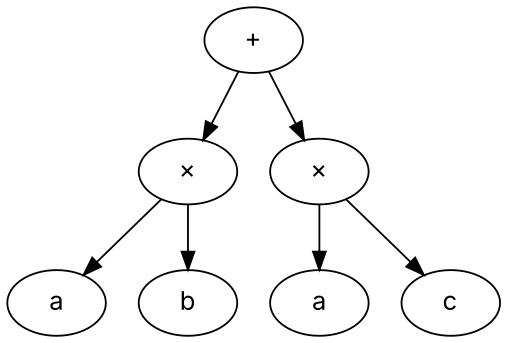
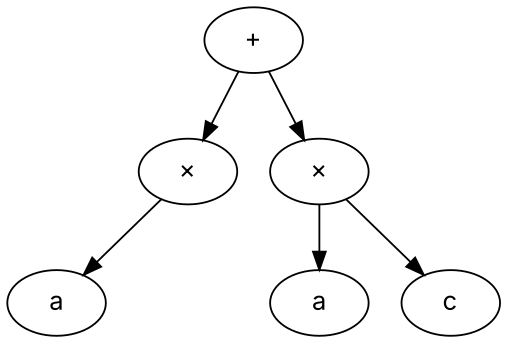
  strict digraph {
    fontname=Inter
    node [fontname=Inter]
    edge [fontname=Inter]
    n1 [label=a]
    n2 [label=a]
-   n3 [label=b]
    n4 [label=c]
    n5 [label="&times;"]
    n6 [label="&times;"]
    n7 [label="+"]
    n5 -> n1
-   n5 -> n3
    n6 -> n2
    n6 -> n4
    n7 -> n5
    n7 -> n6
  }
